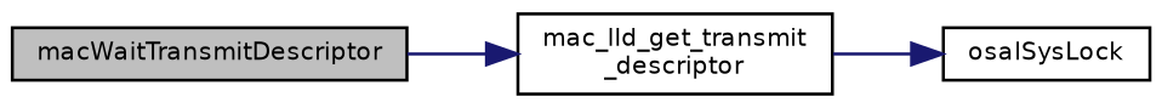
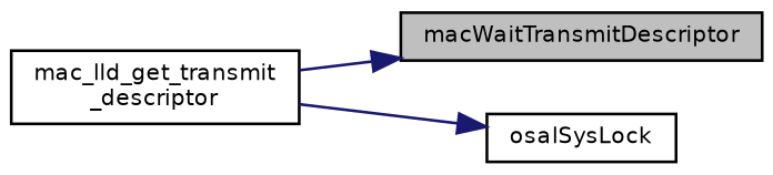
  digraph {
    rankdir=LR
    node [color=black fontname=Helvetica fontsize=8 shape=record]
    edge [color=midnightblue fontname=Helvetica fontsize=8 labelfontname=Helvetica labelfontsize=8 style=solid]
    n1 [fillcolor=grey75 fontcolor=black height=0.2 label=macWaitTransmitDescriptor style=filled width=0.4]
    n2 [height=0.2 label="mac_lld_get_transmit\l_descriptor" width=0.4]
    n3 [height=0.2 label=osalSysLock width=0.4]
-   n1 -> n2
+   n2 -> n1
    n2 -> n3
  }
